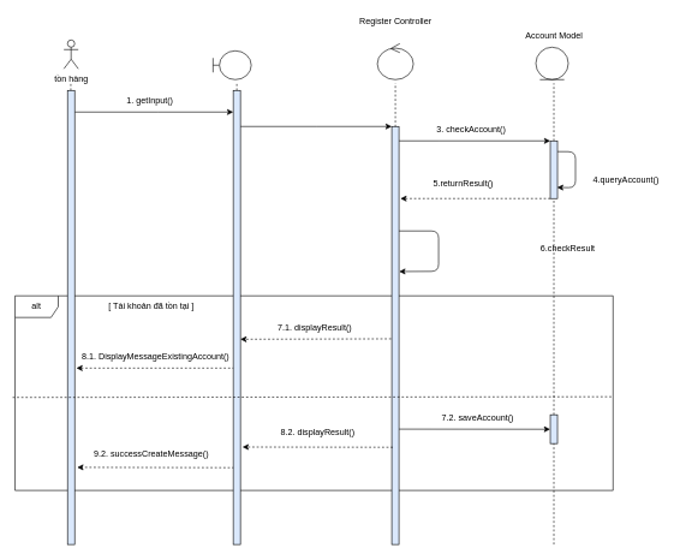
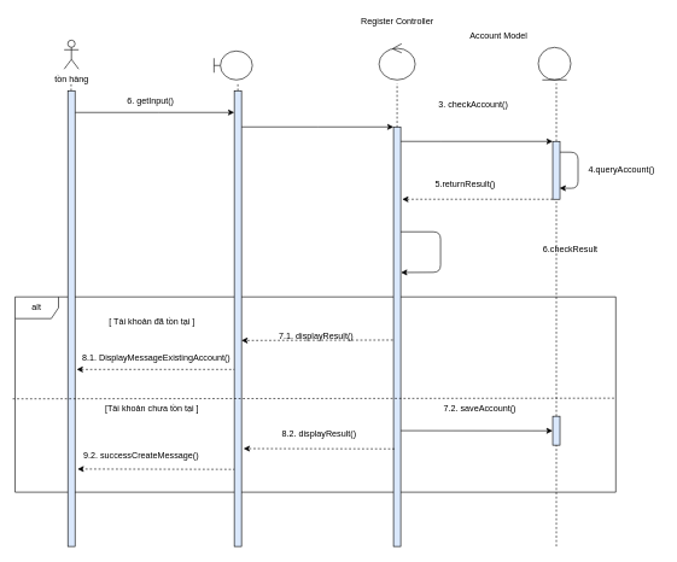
  <mxCell id="0" />
  <mxCell id="1" parent="0" />
  <mxCell id="2" value="alt" style="shape=umlFrame;whiteSpace=wrap;html=1;" parent="1" vertex="1"><mxGeometry x="20.18" y="410" width="830" height="270" as="geometry" /></mxCell>
  <mxCell id="3" value="" style="endArrow=none;dashed=1;html=1;rounded=0;startArrow=none;" parent="1" target="11" edge="1"><mxGeometry width="50" height="50" relative="1" as="geometry"><mxPoint x="548" y="340" as="sourcePoint" /><mxPoint x="547.58" y="114.31" as="targetPoint" /></mxGeometry></mxCell>
  <mxCell id="4" value="tồn hàng" style="shape=umlActor;verticalLabelPosition=bottom;verticalAlign=top;html=1;outlineConnect=0;" parent="1" vertex="1"><mxGeometry x="88" y="55" width="20" height="40" as="geometry" /></mxCell>
  <mxCell id="5" value="" style="endArrow=none;dashed=1;html=1;rounded=0;startArrow=none;" parent="1" source="29" edge="1"><mxGeometry width="50" height="50" relative="1" as="geometry"><mxPoint x="97.58" y="505.693" as="sourcePoint" /><mxPoint x="97.58" y="115" as="targetPoint" /></mxGeometry></mxCell>
  <mxCell id="6" value="" style="endArrow=none;dashed=1;html=1;rounded=0;startArrow=none;exitX=0.5;exitY=0;exitDx=0;exitDy=0;" parent="1" source="27" edge="1"><mxGeometry width="50" height="50" relative="1" as="geometry"><mxPoint x="327.767" y="135" as="sourcePoint" /><mxPoint x="328" y="115" as="targetPoint" /></mxGeometry></mxCell>
  <mxCell id="7" value="" style="endArrow=none;dashed=1;html=1;rounded=0;startArrow=none;" parent="1" edge="1"><mxGeometry width="50" height="50" relative="1" as="geometry"><mxPoint x="548" y="595.571" as="sourcePoint" /><mxPoint x="548" y="115" as="targetPoint" /></mxGeometry></mxCell>
  <mxCell id="8" value="" style="endArrow=none;dashed=1;html=1;rounded=0;startArrow=none;" parent="1" source="13" edge="1"><mxGeometry width="50" height="50" relative="1" as="geometry"><mxPoint x="767.58" y="505.693" as="sourcePoint" /><mxPoint x="768" y="115" as="targetPoint" /></mxGeometry></mxCell>
- <mxCell id="9" value="1. getInput()" style="text;html=1;align=center;verticalAlign=middle;resizable=0;points=[];autosize=1;strokeColor=none;fillColor=none;" parent="1" vertex="1"><mxGeometry x="167" y="130" width="80" height="20" as="geometry" /></mxCell>
+ <mxCell id="9" value="6. getInput()" style="text;html=1;align=center;verticalAlign=middle;resizable=0;points=[];autosize=1;strokeColor=none;fillColor=none;" parent="1" vertex="1"><mxGeometry x="167" y="130" width="80" height="20" as="geometry" /></mxCell>
  <mxCell id="10" style="edgeStyle=orthogonalEdgeStyle;rounded=0;orthogonalLoop=1;jettySize=auto;html=1;" parent="1" source="11" target="13" edge="1"><mxGeometry relative="1" as="geometry"><Array as="points"><mxPoint x="608" y="195" /><mxPoint x="608" y="195" /></Array></mxGeometry></mxCell>
  <mxCell id="11" value="" style="rounded=0;whiteSpace=wrap;html=1;fillColor=#DAE8FC;" parent="1" vertex="1"><mxGeometry x="543" y="175" width="10" height="580" as="geometry" /></mxCell>
  <mxCell id="12" style="edgeStyle=orthogonalEdgeStyle;rounded=0;orthogonalLoop=1;jettySize=auto;html=1;dashed=1;exitX=0;exitY=1;exitDx=0;exitDy=0;" parent="1" source="13" edge="1"><mxGeometry relative="1" as="geometry"><Array as="points"><mxPoint x="555" y="275" /></Array><mxPoint x="765.18" y="390" as="sourcePoint" /><mxPoint x="555" y="275" as="targetPoint" /></mxGeometry></mxCell>
  <mxCell id="13" value="" style="rounded=0;whiteSpace=wrap;html=1;fillColor=#DAE8FC;" parent="1" vertex="1"><mxGeometry x="763" y="195" width="10" height="80" as="geometry" /></mxCell>
  <mxCell id="14" value="" style="endArrow=none;dashed=1;html=1;rounded=0;startArrow=none;entryX=0.5;entryY=1;entryDx=0;entryDy=0;" parent="1" target="13" edge="1" source="40"><mxGeometry width="50" height="50" relative="1" as="geometry"><mxPoint x="768" y="755" as="sourcePoint" /><mxPoint x="770.18" y="390" as="targetPoint" /></mxGeometry></mxCell>
- <mxCell id="15" value="3. checkAccount()" style="text;html=1;align=center;verticalAlign=middle;resizable=0;points=[];autosize=1;strokeColor=none;fillColor=none;" parent="1" vertex="1"><mxGeometry x="598" y="170" width="110" height="20" as="geometry" /></mxCell>
+ <mxCell id="15" value="3. checkAccount()" style="text;html=1;align=center;verticalAlign=middle;resizable=0;points=[];autosize=1;strokeColor=none;fillColor=none;" parent="1" vertex="1"><mxGeometry x="598" y="135" width="110" height="20" as="geometry" /></mxCell>
  <mxCell id="16" value="" style="shape=umlBoundary;whiteSpace=wrap;html=1;" parent="1" vertex="1"><mxGeometry x="295" y="70" width="53" height="40" as="geometry" /></mxCell>
  <mxCell id="17" value="Register Controller" style="text;html=1;align=center;verticalAlign=middle;resizable=0;points=[];autosize=1;strokeColor=none;fillColor=none;" parent="1" vertex="1"><mxGeometry x="488" y="20" width="120" height="20" as="geometry" /></mxCell>
  <mxCell id="18" value="" style="ellipse;shape=umlControl;whiteSpace=wrap;html=1;" parent="1" vertex="1"><mxGeometry x="523" y="60" width="50" height="50" as="geometry" /></mxCell>
- <mxCell id="19" value="Account Model" style="text;html=1;align=center;verticalAlign=middle;resizable=0;points=[];autosize=1;strokeColor=none;fillColor=none;" parent="1" vertex="1"><mxGeometry x="723" y="40" width="90" height="20" as="geometry" /></mxCell>
+ <mxCell id="19" value="Account Model" style="text;html=1;align=center;verticalAlign=middle;resizable=0;points=[];autosize=1;strokeColor=none;fillColor=none;" parent="1" vertex="1"><mxGeometry x="643" y="40" width="90" height="20" as="geometry" /></mxCell>
  <mxCell id="20" value="" style="ellipse;shape=umlEntity;whiteSpace=wrap;html=1;" parent="1" vertex="1"><mxGeometry x="743" y="65" width="45" height="45" as="geometry" /></mxCell>
  <mxCell id="21" value="5.returnResult()" style="text;html=1;align=center;verticalAlign=middle;resizable=0;points=[];autosize=1;strokeColor=none;fillColor=none;" parent="1" vertex="1"><mxGeometry x="592.18" y="245" width="100" height="20" as="geometry" /></mxCell>
- <mxCell id="22" value="4.queryAccount()" style="text;html=1;align=center;verticalAlign=middle;resizable=0;points=[];autosize=1;strokeColor=none;fillColor=none;" parent="1" vertex="1"><mxGeometry x="813" y="240" width="110" height="20" as="geometry" /></mxCell>
+ <mxCell id="22" value="4.queryAccount()" style="text;html=1;align=center;verticalAlign=middle;resizable=0;points=[];autosize=1;strokeColor=none;fillColor=none;" parent="1" vertex="1"><mxGeometry x="803" y="225" width="110" height="20" as="geometry" /></mxCell>
  <mxCell id="23" value="" style="endArrow=classic;html=1;rounded=0;dashed=1;exitX=-0.033;exitY=0.575;exitDx=0;exitDy=0;entryX=1.014;entryY=0.575;entryDx=0;entryDy=0;entryPerimeter=0;exitPerimeter=0;" parent="1" edge="1"><mxGeometry width="50" height="50" relative="1" as="geometry"><mxPoint x="324.85" y="510.25" as="sourcePoint" /><mxPoint x="105.32" y="510.25" as="targetPoint" /></mxGeometry></mxCell>
  <mxCell id="24" value="" style="endArrow=classic;html=1;rounded=0;exitX=-0.068;exitY=0.786;exitDx=0;exitDy=0;entryX=1.064;entryY=0.808;entryDx=0;entryDy=0;dashed=1;exitPerimeter=0;entryPerimeter=0;" parent="1" edge="1"><mxGeometry width="50" height="50" relative="1" as="geometry"><mxPoint x="544.5" y="620.12" as="sourcePoint" /><mxPoint x="335.82" y="619.76" as="targetPoint" /></mxGeometry></mxCell>
  <mxCell id="25" value="" style="endArrow=classic;html=1;rounded=0;dashed=1;entryX=1.133;entryY=0.868;entryDx=0;entryDy=0;entryPerimeter=0;exitX=-0.08;exitY=0.869;exitDx=0;exitDy=0;exitPerimeter=0;" parent="1" edge="1"><mxGeometry width="50" height="50" relative="1" as="geometry"><mxPoint x="324.38" y="648.43" as="sourcePoint" /><mxPoint x="106.51" y="647.96" as="targetPoint" /></mxGeometry></mxCell>
  <mxCell id="26" style="edgeStyle=orthogonalEdgeStyle;rounded=0;orthogonalLoop=1;jettySize=auto;html=1;" parent="1" source="27" target="11" edge="1"><mxGeometry relative="1" as="geometry"><Array as="points"><mxPoint x="438" y="175" /><mxPoint x="438" y="175" /></Array></mxGeometry></mxCell>
  <mxCell id="27" value="" style="rounded=0;whiteSpace=wrap;html=1;fillColor=#DAE8FC;" parent="1" vertex="1"><mxGeometry x="323" y="125" width="10" height="630" as="geometry" /></mxCell>
  <mxCell id="28" style="edgeStyle=orthogonalEdgeStyle;rounded=0;orthogonalLoop=1;jettySize=auto;html=1;" parent="1" source="29" target="27" edge="1"><mxGeometry relative="1" as="geometry"><Array as="points"><mxPoint x="218" y="155" /><mxPoint x="218" y="155" /></Array></mxGeometry></mxCell>
  <mxCell id="29" value="" style="rounded=0;whiteSpace=wrap;html=1;fillColor=#DAE8FC;" parent="1" vertex="1"><mxGeometry x="93" y="125" width="10" height="630" as="geometry" /></mxCell>
  <mxCell id="30" value="" style="endArrow=classic;html=1;rounded=0;dashed=1;exitX=-0.081;exitY=0.508;exitDx=0;exitDy=0;exitPerimeter=0;entryX=0.993;entryY=0.548;entryDx=0;entryDy=0;entryPerimeter=0;" parent="1" target="27" edge="1" source="11"><mxGeometry width="50" height="50" relative="1" as="geometry"><mxPoint x="538" y="470" as="sourcePoint" /><mxPoint x="336" y="470" as="targetPoint" /></mxGeometry></mxCell>
- <mxCell id="31" value="[ Tài khoản đã tồn tại ]" style="text;html=1;align=center;verticalAlign=middle;resizable=0;points=[];autosize=1;strokeColor=none;fillColor=none;" parent="1" vertex="1"><mxGeometry x="139.18" y="410" width="140" height="30" as="geometry" /></mxCell>
+ <mxCell id="31" value="[ Tài khoản đã tồn tại ]" style="text;html=1;align=center;verticalAlign=middle;resizable=0;points=[];autosize=1;strokeColor=none;fillColor=none;" parent="1" vertex="1"><mxGeometry x="139.18" y="430" width="140" height="30" as="geometry" /></mxCell>
  <mxCell id="32" value="8.1. DisplayMessageExistingAccount()" style="text;html=1;align=center;verticalAlign=middle;resizable=0;points=[];autosize=1;strokeColor=none;fillColor=none;" parent="1" vertex="1"><mxGeometry x="105.18" y="485" width="220" height="20" as="geometry" /></mxCell>
- <mxCell id="33" value="7.1. displayResult()" style="text;html=1;align=center;verticalAlign=middle;resizable=0;points=[];autosize=1;strokeColor=none;fillColor=none;" parent="1" vertex="1"><mxGeometry x="375.7" y="445" width="120" height="20" as="geometry" /></mxCell>
+ <mxCell id="33" value="7.1. displayResult()" style="text;html=1;align=center;verticalAlign=middle;resizable=0;points=[];autosize=1;strokeColor=none;fillColor=none;" parent="1" vertex="1"><mxGeometry x="375.7" y="455" width="120" height="20" as="geometry" /></mxCell>
+ <mxCell id="34" value="[Tài khoản chưa tồn tại ]" style="text;html=1;align=center;verticalAlign=middle;resizable=0;points=[];autosize=1;strokeColor=none;fillColor=none;" parent="1" vertex="1"><mxGeometry x="134.18" y="550" width="150" height="30" as="geometry" /></mxCell>
  <mxCell id="35" value="" style="endArrow=none;dashed=1;html=1;rounded=0;exitX=-0.004;exitY=0.522;exitDx=0;exitDy=0;exitPerimeter=0;" parent="1" source="2" edge="1"><mxGeometry width="50" height="50" relative="1" as="geometry"><mxPoint x="320.18" y="630" as="sourcePoint" /><mxPoint x="850.18" y="550" as="targetPoint" /></mxGeometry></mxCell>
  <mxCell id="36" value="" style="endArrow=classic;html=1;rounded=0;entryX=-0.019;entryY=0.503;entryDx=0;entryDy=0;entryPerimeter=0;exitX=1.011;exitY=0.724;exitDx=0;exitDy=0;exitPerimeter=0;" parent="1" edge="1" target="40" source="11"><mxGeometry width="50" height="50" relative="1" as="geometry"><mxPoint x="558" y="595" as="sourcePoint" /><mxPoint x="752.97" y="595.24" as="targetPoint" /><Array as="points" /></mxGeometry></mxCell>
- <mxCell id="37" value="7.2. saveAccount()" style="text;html=1;align=center;verticalAlign=middle;resizable=0;points=[];autosize=1;strokeColor=none;fillColor=none;" parent="1" vertex="1"><mxGeometry x="602.18" y="570" width="120" height="20" as="geometry" /></mxCell>
+ <mxCell id="37" value="7.2. saveAccount()" style="text;html=1;align=center;verticalAlign=middle;resizable=0;points=[];autosize=1;strokeColor=none;fillColor=none;" parent="1" vertex="1"><mxGeometry x="602.18" y="555" width="120" height="20" as="geometry" /></mxCell>
  <mxCell id="38" value="8.2. displayResult()" style="text;html=1;align=center;verticalAlign=middle;resizable=0;points=[];autosize=1;strokeColor=none;fillColor=none;" parent="1" vertex="1"><mxGeometry x="380.18" y="590" width="120" height="20" as="geometry" /></mxCell>
- <mxCell id="39" value="9.2. successCreateMessage()" style="text;html=1;align=center;verticalAlign=middle;resizable=0;points=[];autosize=1;strokeColor=none;fillColor=none;" parent="1" vertex="1"><mxGeometry x="124.18" y="620" width="170" height="20" as="geometry" /></mxCell>
+ <mxCell id="39" value="9.2. successCreateMessage()" style="text;html=1;align=center;verticalAlign=middle;resizable=0;points=[];autosize=1;strokeColor=none;fillColor=none;" parent="1" vertex="1"><mxGeometry x="109.18" y="620" width="170" height="20" as="geometry" /></mxCell>
  <mxCell id="40" value="" style="html=1;points=[];perimeter=orthogonalPerimeter;fillColor=#dae8fc;strokeColor=#000000;" parent="1" vertex="1"><mxGeometry x="763" y="575" width="10" height="40" as="geometry" /></mxCell>
  <mxCell id="41" value="" style="endArrow=none;dashed=1;html=1;rounded=0;startArrow=none;entryX=0.5;entryY=1;entryDx=0;entryDy=0;" edge="1" parent="1" target="40"><mxGeometry width="50" height="50" relative="1" as="geometry"><mxPoint x="768" y="755" as="sourcePoint" /><mxPoint x="768" y="275" as="targetPoint" /></mxGeometry></mxCell>
  <mxCell id="42" value="" style="endArrow=classic;html=1;exitX=1;exitY=0.25;exitDx=0;exitDy=0;entryX=1.037;entryY=0.347;entryDx=0;entryDy=0;entryPerimeter=0;" edge="1" parent="1" source="11" target="11"><mxGeometry width="50" height="50" relative="1" as="geometry"><mxPoint x="458" y="315" as="sourcePoint" /><mxPoint x="555" y="376" as="targetPoint" /><Array as="points"><mxPoint x="608" y="320" /><mxPoint x="608" y="376" /></Array></mxGeometry></mxCell>
  <mxCell id="43" value="" style="endArrow=classic;html=1;exitX=1.012;exitY=0.186;exitDx=0;exitDy=0;exitPerimeter=0;entryX=0.948;entryY=0.807;entryDx=0;entryDy=0;entryPerimeter=0;" edge="1" parent="1" source="13" target="13"><mxGeometry width="50" height="50" relative="1" as="geometry"><mxPoint x="788" y="215.18" as="sourcePoint" /><mxPoint x="773" y="305" as="targetPoint" /><Array as="points"><mxPoint x="798" y="210" /><mxPoint x="798" y="260" /></Array></mxGeometry></mxCell>
  <mxCell id="44" value="6.checkResult" style="text;html=1;align=center;verticalAlign=middle;resizable=0;points=[];autosize=1;" vertex="1" parent="1"><mxGeometry x="742.18" y="335" width="90" height="20" as="geometry" /></mxCell>
